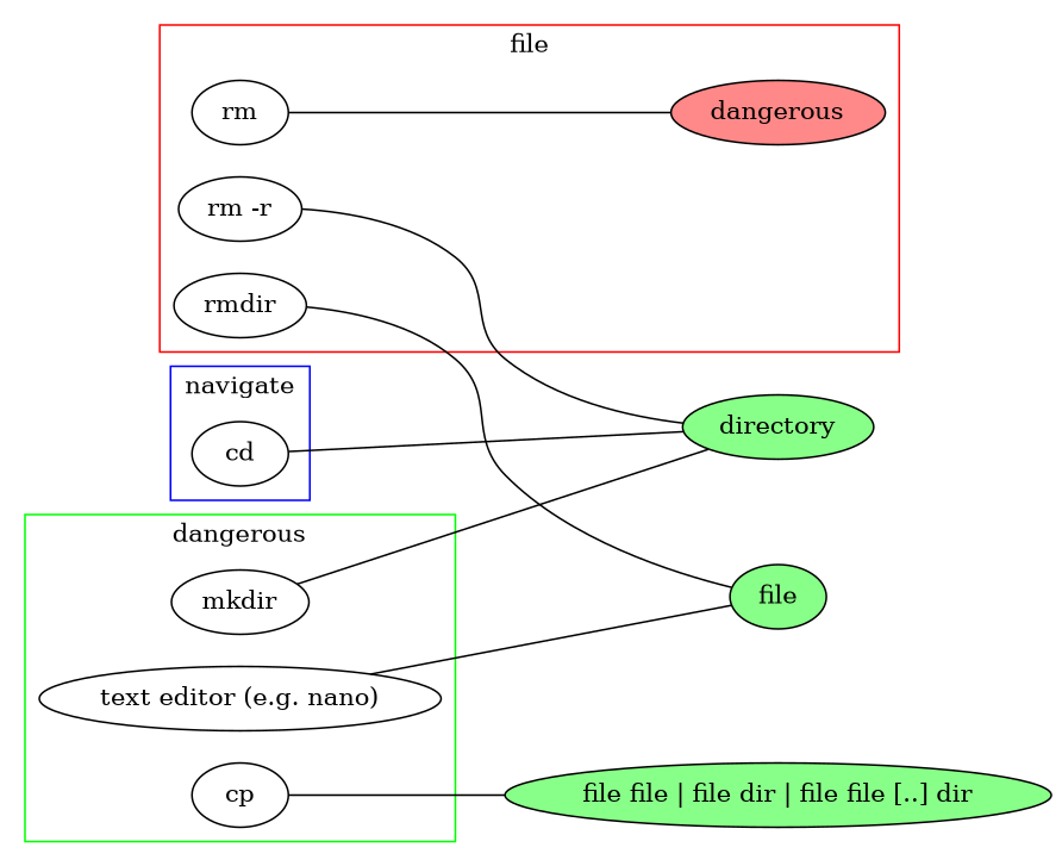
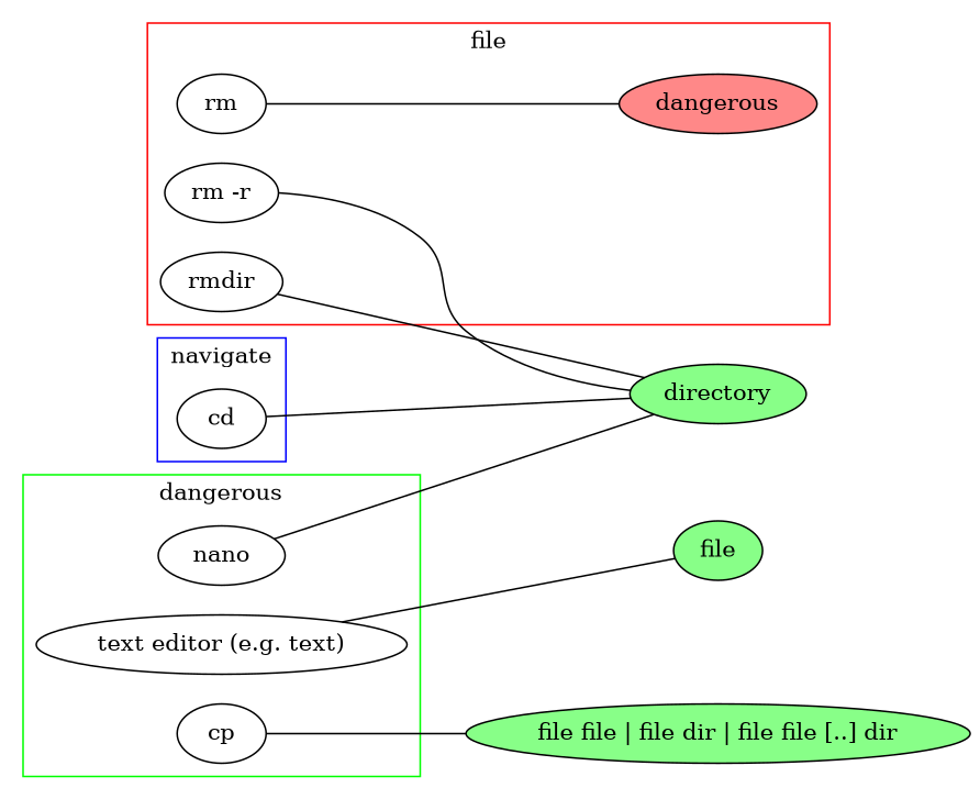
  graph {
    fontname="DejaVu Serif"
    rankdir=LR
    node [fontname="DejaVu Serif"]
    edge [fontname="DejaVu Serif"]
    dangerous [fillcolor="#ff8888" style=filled]
    rm
    "rm -r"
    rmdir
-   n5 [label="text editor (e.g. nano)"]
-   mkdir
+   n5 [label="text editor (e.g. text)"]
+   mkdir [label=nano]
    cp
    cd
    directory [fillcolor="#88ff88" style=filled]
    file [fillcolor="#88ff88" style=filled]
    n11 [fillcolor="#88ff88" label="file file | file dir | file file [..] dir" style=filled]
    subgraph cluster_1 {
      color=red
      label=file
      dangerous
      rm
      "rm -r"
      rmdir
    }
    subgraph cluster_2 {
      color=green
      label=dangerous
      n5
      mkdir
      cp
    }
    subgraph cluster_3 {
      color=blue
      label=navigate
      cd
    }
    rm -- dangerous
    "rm -r" -- directory
-   rmdir -- file
+   rmdir -- directory
    n5 -- file
    mkdir -- directory
    cp -- n11
    cd -- directory
  }
